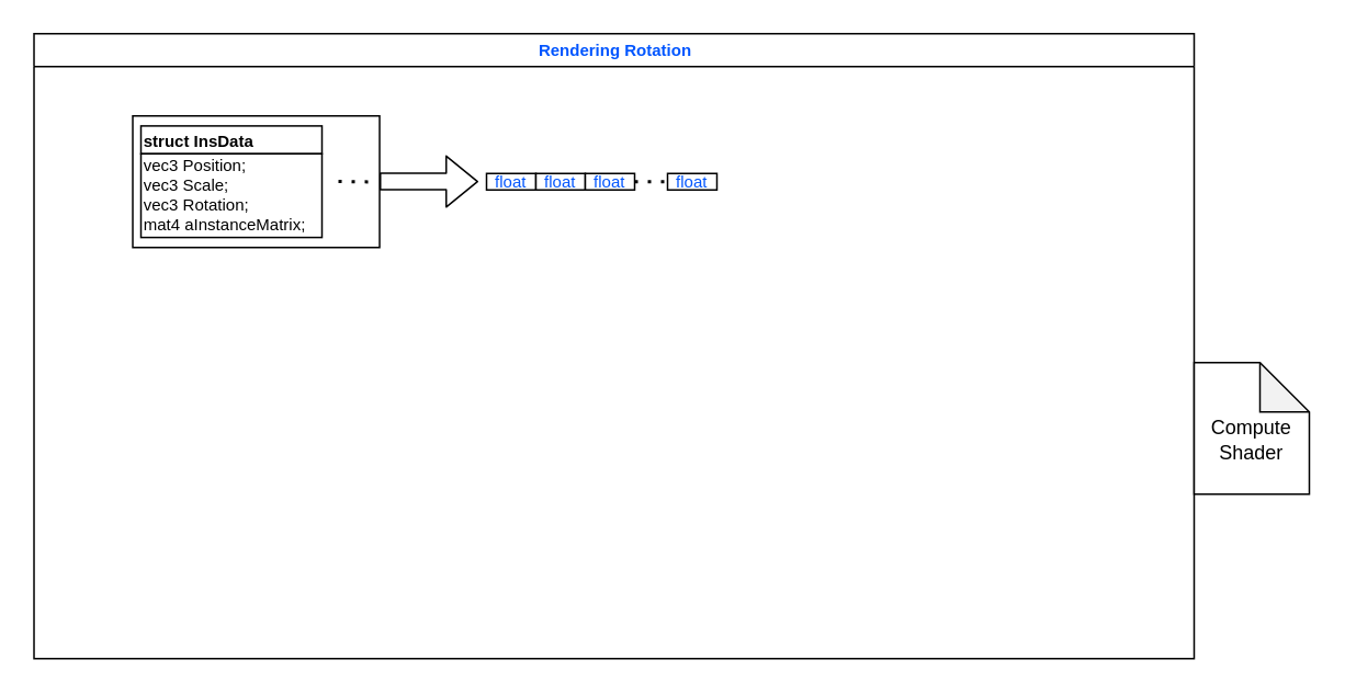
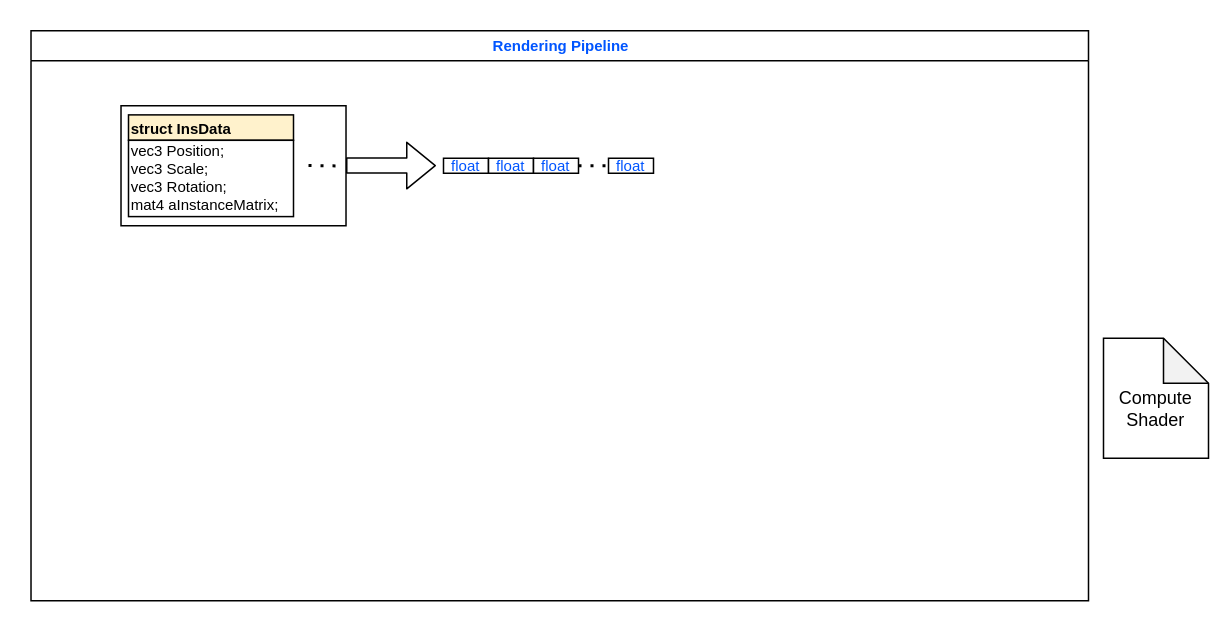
  <mxCell id="0" />
  <mxCell id="1" parent="0" />
- <mxCell id="2" value="Rendering Rotation" style="swimlane;html=1;startSize=20;horizontal=1;containerType=tree;fontSize=10;fontColor=#0055FF;align=center;" vertex="1" parent="1"><mxGeometry x="20.01" y="20" width="704.99" height="380" as="geometry" /></mxCell>
+ <mxCell id="2" value="Rendering Pipeline" style="swimlane;html=1;startSize=20;horizontal=1;containerType=tree;fontSize=10;fontColor=#0055FF;align=center;" vertex="1" parent="1"><mxGeometry x="20.01" y="20" width="704.99" height="380" as="geometry" /></mxCell>
  <mxCell id="3" value="&lt;span style=&quot;color: rgba(0 , 0 , 0 , 0) ; font-family: monospace ; font-size: 0px&quot;&gt;%3CmxGraphModel%3E%3Croot%3E%3CmxCell%20id%3D%220%22%2F%3E%3CmxCell%20id%3D%221%22%20parent%3D%220%22%2F%3E%3CmxCell%20id%3D%222%22%20value%3D%22%22%20style%3D%22endArrow%3Dnone%3Bdashed%3D1%3Bhtml%3D1%3BdashPattern%3D1%203%3BstrokeWidth%3D2%3B%22%20edge%3D%221%22%20parent%3D%221%22%3E%3CmxGeometry%20width%3D%2250%22%20height%3D%2250%22%20relative%3D%221%22%20as%3D%22geometry%22%3E%3CmxPoint%20x%3D%22380%22%20y%3D%22109.71%22%20as%3D%22sourcePoint%22%2F%3E%3CmxPoint%20x%3D%22420%22%20y%3D%22109.71%22%20as%3D%22targetPoint%22%2F%3E%3C%2FmxGeometry%3E%3C%2FmxCell%3E%3CmxCell%20id%3D%223%22%20style%3D%22edgeStyle%3DorthogonalEdgeStyle%3Brounded%3D0%3BorthogonalLoop%3D1%3BjettySize%3Dauto%3Bhtml%3D1%3BfontSize%3D10%3BfontColor%3D%230055FF%3B%22%20edge%3D%221%22%20source%3D%224%22%20parent%3D%221%22%3E%3CmxGeometry%20relative%3D%221%22%20as%3D%22geometry%22%3E%3CmxPoint%20x%3D%22275%22%20y%3D%22197%22%20as%3D%22targetPoint%22%2F%3E%3C%2FmxGeometry%3E%3C%2FmxCell%3E%3CmxCell%20id%3D%224%22%20value%3D%22%22%20style%3D%22shape%3DcurlyBracket%3BwhiteSpace%3Dwrap%3Bhtml%3D1%3Brounded%3D1%3BfontSize%3D23%3Balign%3Dleft%3Brotation%3D-90%3B%22%20vertex%3D%221%22%20parent%3D%221%22%3E%3CmxGeometry%20x%3D%22265.32%22%20y%3D%2222.19%22%20width%3D%2219.38%22%20height%3D%22290%22%20as%3D%22geometry%22%2F%3E%3C%2FmxCell%3E%3CmxCell%20id%3D%225%22%20value%3D%22%22%20style%3D%22group%22%20vertex%3D%221%22%20connectable%3D%220%22%20parent%3D%221%22%3E%3CmxGeometry%20x%3D%22140%22%20y%3D%2270%22%20width%3D%22110%22%20height%3D%2280%22%20as%3D%22geometry%22%2F%3E%3C%2FmxCell%3E%3CmxCell%20id%3D%226%22%20value%3D%22%26lt%3Bspan%20style%3D%26quot%3Bcolor%3A%20rgb(0%20%2C%200%20%2C%200)%20%3B%20font-family%3A%20%26amp%3B%2334%3Bhelvetica%26amp%3B%2334%3B%20%3B%20text-align%3A%20center%26quot%3B%26gt%3B%26lt%3Bfont%20style%3D%26quot%3Bfont-size%3A%2010px%26quot%3B%26gt%3B%26lt%3Bb%26gt%3Bstruct%20InsData%26lt%3B%2Fb%26gt%3B%26lt%3B%2Ffont%26gt%3B%26lt%3B%2Fspan%26gt%3B%26lt%3Bspan%20style%3D%26quot%3Bcolor%3A%20rgb(0%20%2C%200%20%2C%200)%20%3B%20font-family%3A%20%26amp%3B%2334%3Bhelvetica%26amp%3B%2334%3B%20%3B%20font-size%3A%2012px%26quot%3B%26gt%3B%26lt%3Bbr%26gt%3B%26lt%3B%2Fspan%26gt%3B%22%20style%3D%22rounded%3D0%3BwhiteSpace%3Dwrap%3Bhtml%3D1%3BfontSize%3D10%3BfontColor%3D%230055FF%3Balign%3Dleft%3B%22%20vertex%3D%221%22%20parent%3D%225%22%3E%3CmxGeometry%20width%3D%22110%22%20height%3D%2220%22%20as%3D%22geometry%22%2F%3E%3C%2FmxCell%3E%3CmxCell%20id%3D%227%22%20value%3D%22%26lt%3Bfont%20style%3D%26quot%3Bfont-size%3A%2010px%26quot%3B%26gt%3B%26lt%3Bspan%20style%3D%26quot%3Bcolor%3A%20rgb(0%20%2C%200%20%2C%200)%26quot%3B%26gt%3Bvec3%20Position%3B%26lt%3B%2Fspan%26gt%3B%26lt%3Bbr%20style%3D%26quot%3Bcolor%3A%20rgb(0%20%2C%200%20%2C%200)%26quot%3B%26gt%3B%26lt%3B%2Ffont%26gt%3B%26lt%3Bdiv%20style%3D%26quot%3Bcolor%3A%20rgb(0%20%2C%200%20%2C%200)%26quot%3B%26gt%3B%26lt%3Bfont%20style%3D%26quot%3Bfont-size%3A%2010px%26quot%3B%26gt%3Bvec3%20Scale%3B%26lt%3B%2Ffont%26gt%3B%26lt%3B%2Fdiv%26gt%3B%26lt%3Bdiv%20style%3D%26quot%3Bcolor%3A%20rgb(0%20%2C%200%20%2C%200)%26quot%3B%26gt%3B%26lt%3Bfont%20style%3D%26quot%3Bfont-size%3A%2010px%26quot%3B%26gt%3Bvec3%20Rotation%3B%26lt%3B%2Ffont%26gt%3B%26lt%3B%2Fdiv%26gt%3B%26lt%3Bdiv%20style%3D%26quot%3Bcolor%3A%20rgb(0%20%2C%200%20%2C%200)%26quot%3B%26gt%3B%26lt%3Bfont%20style%3D%26quot%3Bfont-size%3A%2010px%26quot%3B%26gt%3Bmat4%20aInstanceMatrix%3B%26lt%3B%2Ffont%26gt%3B%26lt%3B%2Fdiv%26gt%3B%22%20style%3D%22rounded%3D0%3BwhiteSpace%3Dwrap%3Bhtml%3D1%3BfontSize%3D10%3BfontColor%3D%230055FF%3Balign%3Dleft%3B%22%20vertex%3D%221%22%20parent%3D%225%22%3E%3CmxGeometry%20y%3D%2220%22%20width%3D%22110%22%20height%3D%2260%22%20as%3D%22geometry%22%2F%3E%3C%2FmxCell%3E%3CmxCell%20id%3D%228%22%20value%3D%22%22%20style%3D%22group%22%20vertex%3D%221%22%20connectable%3D%220%22%20parent%3D%221%22%3E%3CmxGeometry%20x%3D%22260%22%20y%3D%2270%22%20width%3D%22110%22%20height%3D%2280%22%20as%3D%22geometry%22%2F%3E%3C%2FmxCell%3E%3CmxCell%20id%3D%229%22%20value%3D%22%26lt%3Bspan%20style%3D%26quot%3Bcolor%3A%20rgb(0%20%2C%200%20%2C%200)%20%3B%20font-family%3A%20%26amp%3B%2334%3Bhelvetica%26amp%3B%2334%3B%20%3B%20text-align%3A%20center%26quot%3B%26gt%3B%26lt%3Bfont%20style%3D%26quot%3Bfont-size%3A%2010px%26quot%3B%26gt%3B%26lt%3Bb%26gt%3Bstruct%20InsData%26lt%3B%2Fb%26gt%3B%26lt%3B%2Ffont%26gt%3B%26lt%3B%2Fspan%26gt%3B%26lt%3Bspan%20style%3D%26quot%3Bcolor%3A%20rgb(0%20%2C%200%20%2C%200)%20%3B%20font-family%3A%20%26amp%3B%2334%3Bhelvetica%26amp%3B%2334%3B%20%3B%20font-size%3A%2012px%26quot%3B%26gt%3B%26lt%3Bbr%26gt%3B%26lt%3B%2Fspan%26gt%3B%22%20style%3D%22rounded%3D0%3BwhiteSpace%3Dwrap%3Bhtml%3D1%3BfontSize%3D10%3BfontColor%3D%230055FF%3Balign%3Dleft%3B%22%20vertex%3D%221%22%20parent%3D%228%22%3E%3CmxGeometry%20width%3D%22110%22%20height%3D%2220%22%20as%3D%22geometry%22%2F%3E%3C%2FmxCell%3E%3CmxCell%20id%3D%2210%22%20value%3D%22%26lt%3Bfont%20style%3D%26quot%3Bfont-size%3A%2010px%26quot%3B%26gt%3B%26lt%3Bspan%20style%3D%26quot%3Bcolor%3A%20rgb(0%20%2C%200%20%2C%200)%26quot%3B%26gt%3Bvec3%20Position%3B%26lt%3B%2Fspan%26gt%3B%26lt%3Bbr%20style%3D%26quot%3Bcolor%3A%20rgb(0%20%2C%200%20%2C%200)%26quot%3B%26gt%3B%26lt%3B%2Ffont%26gt%3B%26lt%3Bdiv%20style%3D%26quot%3Bcolor%3A%20rgb(0%20%2C%200%20%2C%200)%26quot%3B%26gt%3B%26lt%3Bfont%20style%3D%26quot%3Bfont-size%3A%2010px%26quot%3B%26gt%3Bvec3%20Scale%3B%26lt%3B%2Ffont%26gt%3B%26lt%3B%2Fdiv%26gt%3B%26lt%3Bdiv%20style%3D%26quot%3Bcolor%3A%20rgb(0%20%2C%200%20%2C%200)%26quot%3B%26gt%3B%26lt%3Bfont%20style%3D%26quot%3Bfont-size%3A%2010px%26quot%3B%26gt%3Bvec3%20Rotation%3B%26lt%3B%2Ffont%26gt%3B%26lt%3B%2Fdiv%26gt%3B%26lt%3Bdiv%20style%3D%26quot%3Bcolor%3A%20rgb(0%20%2C%200%20%2C%200)%26quot%3B%26gt%3B%26lt%3Bfont%20style%3D%26quot%3Bfont-size%3A%2010px%26quot%3B%26gt%3Bmat4%20aInstanceMatrix%3B%26lt%3B%2Ffont%26gt%3B%26lt%3B%2Fdiv%26gt%3B%22%20style%3D%22rounded%3D0%3BwhiteSpace%3Dwrap%3Bhtml%3D1%3BfontSize%3D10%3BfontColor%3D%230055FF%3Balign%3Dleft%3B%22%20vertex%3D%221%22%20parent%3D%228%22%3E%3CmxGeometry%20y%3D%2220%22%20width%3D%22110%22%20height%3D%2260%22%20as%3D%22geometry%22%2F%3E%3C%2FmxCell%3E%3CmxCell%20id%3D%2211%22%20value%3D%22float%22%20style%3D%22rounded%3D0%3BwhiteSpace%3Dwrap%3Bhtml%3D1%3BfontSize%3D10%3BfontColor%3D%230055FF%3Balign%3Dcenter%3B%22%20vertex%3D%221%22%20parent%3D%221%22%3E%3CmxGeometry%20x%3D%22177%22%20y%3D%22210%22%20width%3D%2230%22%20height%3D%2210%22%20as%3D%22geometry%22%2F%3E%3C%2FmxCell%3E%3CmxCell%20id%3D%2212%22%20value%3D%22float%22%20style%3D%22rounded%3D0%3BwhiteSpace%3Dwrap%3Bhtml%3D1%3BfontSize%3D10%3BfontColor%3D%230055FF%3Balign%3Dcenter%3B%22%20vertex%3D%221%22%20parent%3D%221%22%3E%3CmxGeometry%20x%3D%22207%22%20y%3D%22210%22%20width%3D%2230%22%20height%3D%2210%22%20as%3D%22geometry%22%2F%3E%3C%2FmxCell%3E%3CmxCell%20id%3D%2213%22%20value%3D%22float%22%20style%3D%22rounded%3D0%3BwhiteSpace%3Dwrap%3Bhtml%3D1%3BfontSize%3D10%3BfontColor%3D%230055FF%3Balign%3Dcenter%3B%22%20vertex%3D%221%22%20parent%3D%221%22%3E%3CmxGeometry%20x%3D%22237%22%20y%3D%22210%22%20width%3D%2230%22%20height%3D%2210%22%20as%3D%22geometry%22%2F%3E%3C%2FmxCell%3E%3CmxCell%20id%3D%2214%22%20value%3D%22float%22%20style%3D%22rounded%3D0%3BwhiteSpace%3Dwrap%3Bhtml%3D1%3BfontSize%3D10%3BfontColor%3D%230055FF%3Balign%3Dcenter%3B%22%20vertex%3D%221%22%20parent%3D%221%22%3E%3CmxGeometry%20x%3D%22267%22%20y%3D%22210%22%20width%3D%2230%22%20height%3D%2210%22%20as%3D%22geometry%22%2F%3E%3C%2FmxCell%3E%3CmxCell%20id%3D%2215%22%20value%3D%22%22%20style%3D%22endArrow%3Dnone%3Bdashed%3D1%3Bhtml%3D1%3BdashPattern%3D1%203%3BstrokeWidth%3D2%3B%22%20edge%3D%221%22%20parent%3D%221%22%3E%3CmxGeometry%20width%3D%2250%22%20height%3D%2250%22%20relative%3D%221%22%20as%3D%22geometry%22%3E%3CmxPoint%20x%3D%22302%22%20y%3D%22214.71%22%20as%3D%22sourcePoint%22%2F%3E%3CmxPoint%20x%3D%22337%22%20y%3D%22215%22%20as%3D%22targetPoint%22%2F%3E%3C%2FmxGeometry%3E%3C%2FmxCell%3E%3CmxCell%20id%3D%2216%22%20value%3D%22float%22%20style%3D%22rounded%3D0%3BwhiteSpace%3Dwrap%3Bhtml%3D1%3BfontSize%3D10%3BfontColor%3D%230055FF%3Balign%3Dcenter%3B%22%20vertex%3D%221%22%20parent%3D%221%22%3E%3CmxGeometry%20x%3D%22340%22%20y%3D%22210%22%20width%3D%2230%22%20height%3D%2210%22%20as%3D%22geometry%22%2F%3E%3C%2FmxCell%3E%3C%2Froot%3E%3C%2FmxGraphModel%3E&lt;/span&gt;" style="whiteSpace=wrap;html=1;treeFolding=1;treeMoving=1;newEdgeStyle={&quot;edgeStyle&quot;:&quot;elbowEdgeStyle&quot;,&quot;startArrow&quot;:&quot;none&quot;,&quot;endArrow&quot;:&quot;none&quot;};" vertex="1" parent="2"><mxGeometry x="60" y="50" width="150" height="80" as="geometry" /></mxCell>
  <mxCell id="4" value="float" style="rounded=0;whiteSpace=wrap;html=1;fontSize=10;fontColor=#0055FF;align=center;" vertex="1" parent="2"><mxGeometry x="274.99" y="85" width="30" height="10" as="geometry" /></mxCell>
  <mxCell id="5" value="float" style="rounded=0;whiteSpace=wrap;html=1;fontSize=10;fontColor=#0055FF;align=center;" vertex="1" parent="2"><mxGeometry x="304.99" y="85" width="30" height="10" as="geometry" /></mxCell>
  <mxCell id="6" value="float" style="rounded=0;whiteSpace=wrap;html=1;fontSize=10;fontColor=#0055FF;align=center;" vertex="1" parent="2"><mxGeometry x="334.99" y="85" width="30" height="10" as="geometry" /></mxCell>
  <mxCell id="7" value="" style="endArrow=none;dashed=1;html=1;dashPattern=1 3;strokeWidth=2;" edge="1" parent="2"><mxGeometry width="50" height="50" relative="1" as="geometry"><mxPoint x="364.99" y="90" as="sourcePoint" /><mxPoint x="384.99" y="90" as="targetPoint" /></mxGeometry></mxCell>
  <mxCell id="8" value="float" style="rounded=0;whiteSpace=wrap;html=1;fontSize=10;fontColor=#0055FF;align=center;" vertex="1" parent="2"><mxGeometry x="384.99" y="85" width="30" height="10" as="geometry" /></mxCell>
  <mxCell id="9" value="" style="shape=flexArrow;endArrow=classic;html=1;fontSize=10;fontColor=#0055FF;" edge="1" parent="2"><mxGeometry width="50" height="50" relative="1" as="geometry"><mxPoint x="210" y="89.88" as="sourcePoint" /><mxPoint x="270" y="89.88" as="targetPoint" /></mxGeometry></mxCell>
  <mxCell id="10" value="" style="endArrow=none;dashed=1;html=1;dashPattern=1 3;strokeWidth=2;" edge="1" parent="2"><mxGeometry width="50" height="50" relative="1" as="geometry"><mxPoint x="185" y="89.85" as="sourcePoint" /><mxPoint x="205" y="90.14" as="targetPoint" /></mxGeometry></mxCell>
- <mxCell id="11" value="&lt;span style=&quot;color: rgb(0 , 0 , 0) ; font-size: 12px&quot;&gt;&lt;br&gt;Compute Shader&lt;/span&gt;" style="shape=note;whiteSpace=wrap;html=1;backgroundOutline=1;darkOpacity=0.05;fontSize=10;fontColor=#0055FF;align=center;" vertex="1" parent="1"><mxGeometry x="725" y="220" width="70" height="80" as="geometry" /></mxCell>
+ <mxCell id="11" value="&lt;span style=&quot;color: rgb(0 , 0 , 0) ; font-size: 12px&quot;&gt;&lt;br&gt;Compute Shader&lt;/span&gt;" style="shape=note;whiteSpace=wrap;html=1;backgroundOutline=1;darkOpacity=0.05;fontSize=10;fontColor=#0055FF;align=center;" vertex="1" parent="1"><mxGeometry x="735" y="225" width="70" height="80" as="geometry" /></mxCell>
  <mxCell id="12" value="" style="group" vertex="1" connectable="0" parent="1"><mxGeometry x="85" y="76.09" width="110" height="67.81" as="geometry" /></mxCell>
- <mxCell id="13" value="&lt;span style=&quot;color: rgb(0 , 0 , 0) ; font-family: &amp;#34;helvetica&amp;#34; ; text-align: center&quot;&gt;&lt;font style=&quot;font-size: 10px&quot;&gt;&lt;b&gt;struct InsData&lt;/b&gt;&lt;/font&gt;&lt;/span&gt;&lt;span style=&quot;color: rgb(0 , 0 , 0) ; font-family: &amp;#34;helvetica&amp;#34; ; font-size: 12px&quot;&gt;&lt;br&gt;&lt;/span&gt;" style="rounded=0;whiteSpace=wrap;html=1;fontSize=10;fontColor=#0055FF;align=left;" vertex="1" parent="12"><mxGeometry width="110" height="16.953" as="geometry" /></mxCell>
+ <mxCell id="13" value="&lt;span style=&quot;color: rgb(0 , 0 , 0) ; font-family: &amp;#34;helvetica&amp;#34; ; text-align: center&quot;&gt;&lt;font style=&quot;font-size: 10px&quot;&gt;&lt;b&gt;struct InsData&lt;/b&gt;&lt;/font&gt;&lt;/span&gt;&lt;span style=&quot;color: rgb(0 , 0 , 0) ; font-family: &amp;#34;helvetica&amp;#34; ; font-size: 12px&quot;&gt;&lt;br&gt;&lt;/span&gt;" style="rounded=0;whiteSpace=wrap;html=1;fontSize=10;fontColor=#0055FF;align=left;fillColor=#fff2cc;" vertex="1" parent="12"><mxGeometry width="110" height="16.953" as="geometry" /></mxCell>
  <mxCell id="14" value="&lt;font style=&quot;font-size: 10px&quot;&gt;&lt;span style=&quot;color: rgb(0 , 0 , 0)&quot;&gt;vec3 Position;&lt;/span&gt;&lt;br style=&quot;color: rgb(0 , 0 , 0)&quot;&gt;&lt;/font&gt;&lt;div style=&quot;color: rgb(0 , 0 , 0)&quot;&gt;&lt;font style=&quot;font-size: 10px&quot;&gt;vec3 Scale;&lt;/font&gt;&lt;/div&gt;&lt;div style=&quot;color: rgb(0 , 0 , 0)&quot;&gt;&lt;font style=&quot;font-size: 10px&quot;&gt;vec3 Rotation;&lt;/font&gt;&lt;/div&gt;&lt;div style=&quot;color: rgb(0 , 0 , 0)&quot;&gt;&lt;font style=&quot;font-size: 10px&quot;&gt;mat4 aInstanceMatrix;&lt;/font&gt;&lt;/div&gt;" style="rounded=0;whiteSpace=wrap;html=1;fontSize=10;fontColor=#0055FF;align=left;" vertex="1" parent="12"><mxGeometry y="16.953" width="110" height="50.858" as="geometry" /></mxCell>
